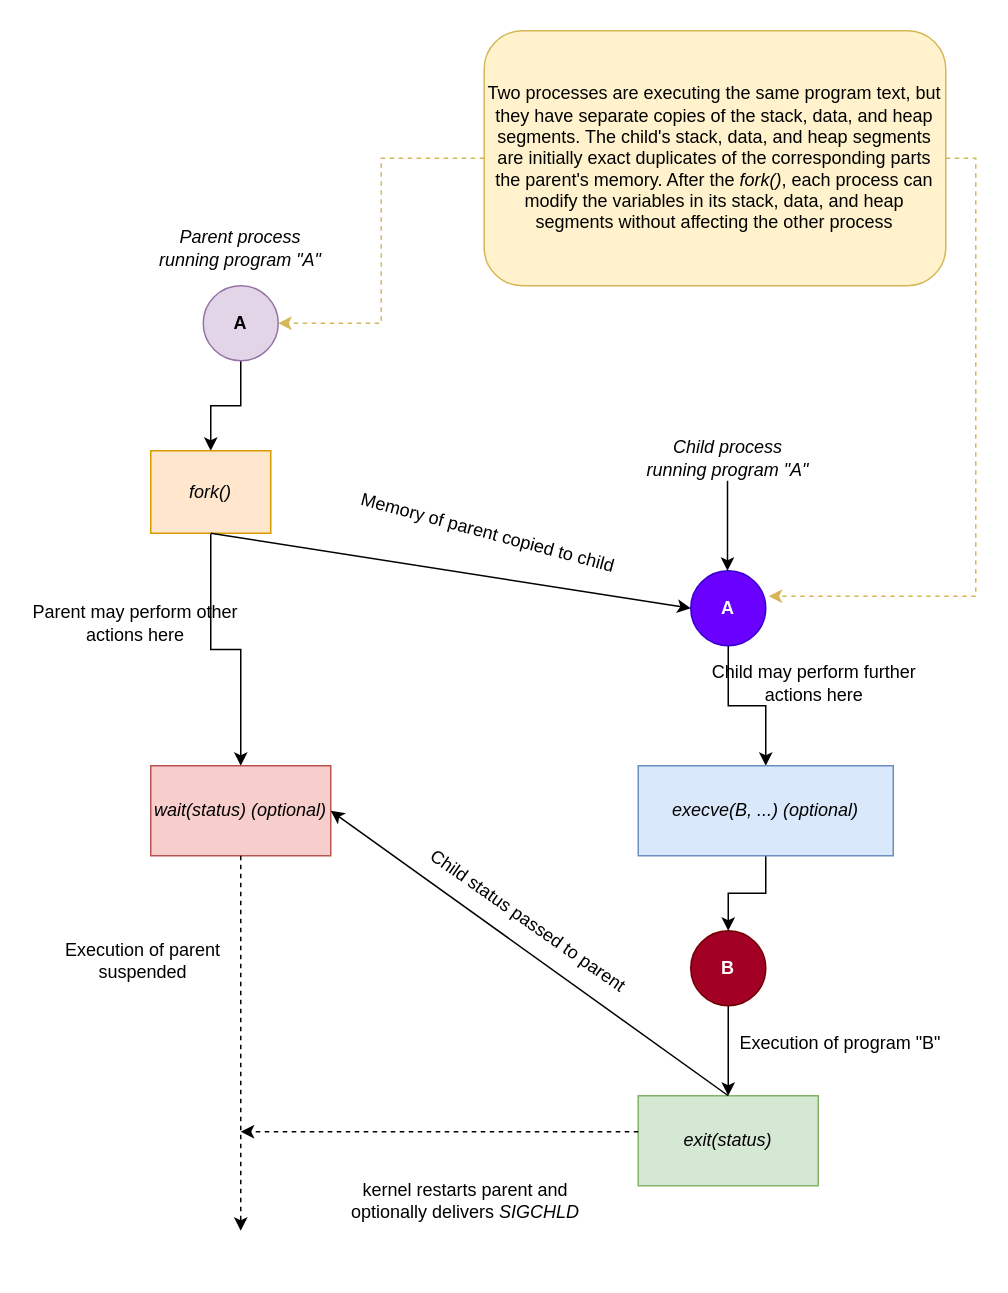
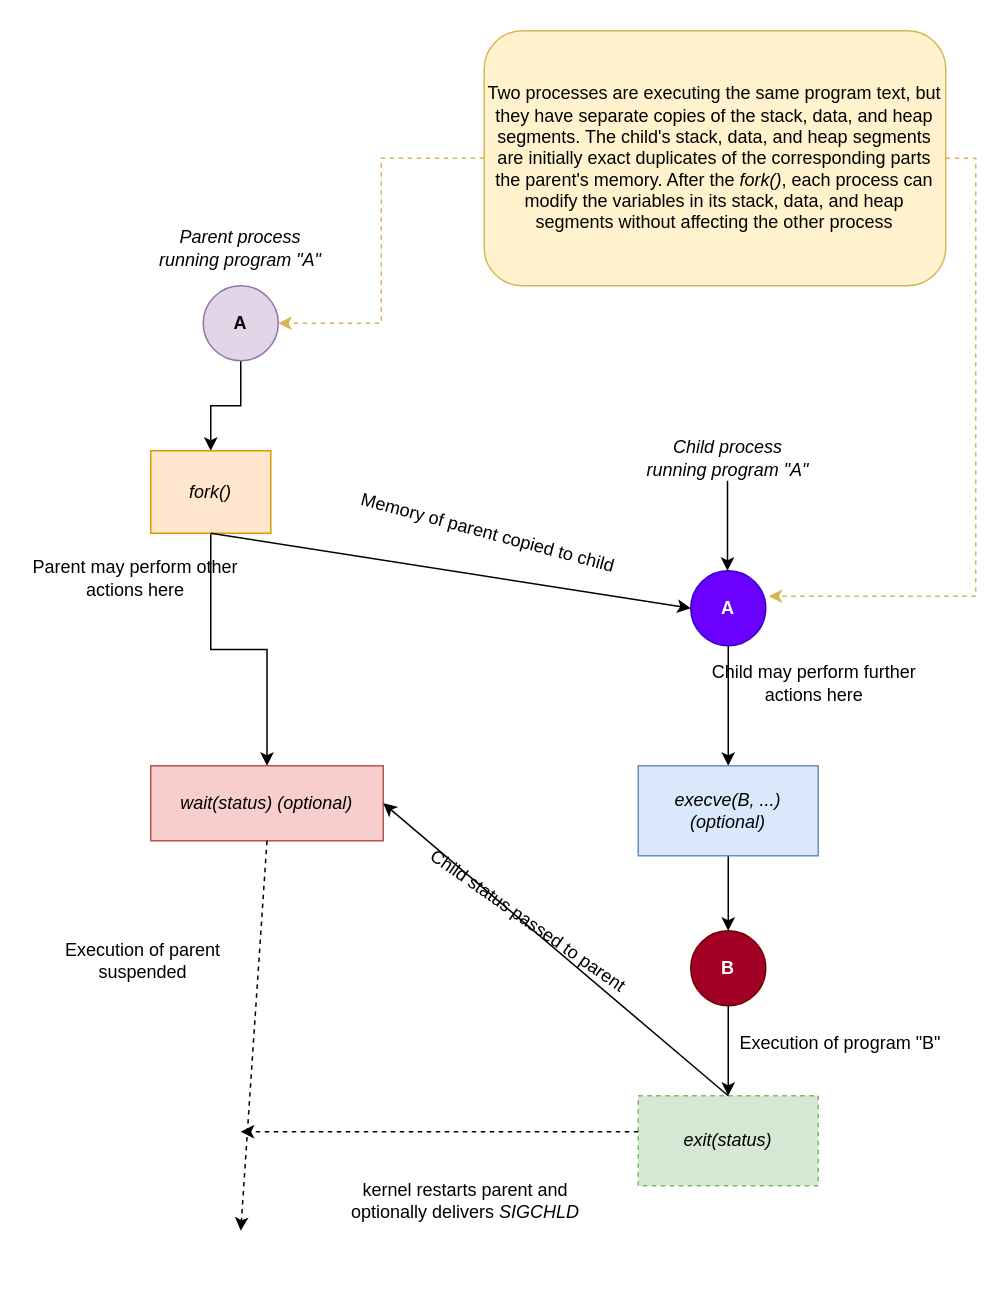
  <mxCell id="0" />
  <mxCell id="1" parent="0" />
  <mxCell id="2" style="edgeStyle=orthogonalEdgeStyle;rounded=0;orthogonalLoop=1;jettySize=auto;html=1;entryX=0.5;entryY=0;entryDx=0;entryDy=0;" edge="1" parent="1" source="3" target="5"><mxGeometry relative="1" as="geometry" /></mxCell>
  <mxCell id="3" value="A" style="ellipse;whiteSpace=wrap;html=1;aspect=fixed;fontStyle=1;fillColor=#e1d5e7;strokeColor=#9673a6;" vertex="1" parent="1"><mxGeometry x="135" y="190" width="50" height="50" as="geometry" /></mxCell>
  <mxCell id="4" style="edgeStyle=orthogonalEdgeStyle;rounded=0;orthogonalLoop=1;jettySize=auto;html=1;exitX=0.5;exitY=1;exitDx=0;exitDy=0;entryX=0.5;entryY=0;entryDx=0;entryDy=0;" edge="1" parent="1" source="5" target="19"><mxGeometry relative="1" as="geometry" /></mxCell>
  <mxCell id="5" value="&lt;i&gt;fork()&lt;/i&gt;" style="rounded=0;whiteSpace=wrap;html=1;fillColor=#ffe6cc;strokeColor=#d79b00;" vertex="1" parent="1"><mxGeometry x="100" y="300" width="80" height="55" as="geometry" /></mxCell>
  <mxCell id="6" value="&lt;i&gt;Parent process running program &quot;A&quot;&lt;/i&gt;" style="text;html=1;align=center;verticalAlign=middle;whiteSpace=wrap;rounded=0;" vertex="1" parent="1"><mxGeometry x="105" y="150" width="110" height="30" as="geometry" /></mxCell>
  <mxCell id="7" style="edgeStyle=orthogonalEdgeStyle;rounded=0;orthogonalLoop=1;jettySize=auto;html=1;exitX=0.5;exitY=1;exitDx=0;exitDy=0;entryX=0.5;entryY=0;entryDx=0;entryDy=0;" edge="1" parent="1" source="8" target="14"><mxGeometry relative="1" as="geometry" /></mxCell>
  <mxCell id="8" value="A" style="ellipse;whiteSpace=wrap;html=1;aspect=fixed;fontStyle=1;fillColor=#6a00ff;strokeColor=#3700CC;fontColor=#ffffff;" vertex="1" parent="1"><mxGeometry x="460" y="380" width="50" height="50" as="geometry" /></mxCell>
  <mxCell id="9" style="edgeStyle=orthogonalEdgeStyle;rounded=0;orthogonalLoop=1;jettySize=auto;html=1;entryX=0.5;entryY=0;entryDx=0;entryDy=0;" edge="1" parent="1"><mxGeometry relative="1" as="geometry"><mxPoint x="484.5" y="320" as="sourcePoint" /><mxPoint x="484.5" y="380" as="targetPoint" /></mxGeometry></mxCell>
  <mxCell id="10" value="&lt;i&gt;Child process running program &quot;A&quot;&lt;/i&gt;" style="text;html=1;align=center;verticalAlign=middle;whiteSpace=wrap;rounded=0;" vertex="1" parent="1"><mxGeometry x="430" y="290" width="110" height="30" as="geometry" /></mxCell>
  <mxCell id="11" value="" style="endArrow=classic;html=1;rounded=0;exitX=0.5;exitY=1;exitDx=0;exitDy=0;entryX=0;entryY=0.5;entryDx=0;entryDy=0;" edge="1" parent="1" source="5" target="8"><mxGeometry width="50" height="50" relative="1" as="geometry"><mxPoint x="340" y="460" as="sourcePoint" /><mxPoint x="390" y="410" as="targetPoint" /></mxGeometry></mxCell>
  <mxCell id="12" value="Memory of parent copied to child" style="text;html=1;align=center;verticalAlign=middle;whiteSpace=wrap;rounded=0;rotation=15;" vertex="1" parent="1"><mxGeometry x="230" y="340" width="190" height="30" as="geometry" /></mxCell>
  <mxCell id="13" style="edgeStyle=orthogonalEdgeStyle;rounded=0;orthogonalLoop=1;jettySize=auto;html=1;exitX=0.5;exitY=1;exitDx=0;exitDy=0;entryX=0.5;entryY=0;entryDx=0;entryDy=0;" edge="1" parent="1" source="14" target="17"><mxGeometry relative="1" as="geometry" /></mxCell>
- <mxCell id="14" value="&lt;i&gt;execve(B, ...) (optional)&lt;/i&gt;" style="rounded=0;whiteSpace=wrap;html=1;fillColor=#dae8fc;strokeColor=#6c8ebf;" vertex="1" parent="1"><mxGeometry x="425" y="510" width="170" height="60" as="geometry" /></mxCell>
+ <mxCell id="14" value="&lt;i&gt;execve(B, ...) (optional)&lt;/i&gt;" style="rounded=0;whiteSpace=wrap;html=1;fillColor=#dae8fc;strokeColor=#6c8ebf;" vertex="1" parent="1"><mxGeometry x="425" y="510" width="120" height="60" as="geometry" /></mxCell>
  <mxCell id="15" value="Child may perform further actions here" style="text;html=1;align=center;verticalAlign=middle;whiteSpace=wrap;rounded=0;" vertex="1" parent="1"><mxGeometry x="465" y="440" width="155" height="30" as="geometry" /></mxCell>
  <mxCell id="16" style="edgeStyle=orthogonalEdgeStyle;rounded=0;orthogonalLoop=1;jettySize=auto;html=1;exitX=0.5;exitY=1;exitDx=0;exitDy=0;" edge="1" parent="1" source="17" target="18"><mxGeometry relative="1" as="geometry" /></mxCell>
  <mxCell id="17" value="B" style="ellipse;whiteSpace=wrap;html=1;aspect=fixed;fontStyle=1;fillColor=#a20025;strokeColor=#6F0000;fontColor=#ffffff;" vertex="1" parent="1"><mxGeometry x="460" y="620" width="50" height="50" as="geometry" /></mxCell>
- <mxCell id="18" value="&lt;i&gt;exit(status)&lt;/i&gt;" style="rounded=0;whiteSpace=wrap;html=1;fillColor=#d5e8d4;strokeColor=#82b366;" vertex="1" parent="1"><mxGeometry x="425" y="730" width="120" height="60" as="geometry" /></mxCell>
- <mxCell id="19" value="&lt;i&gt;wait(status) (optional)&lt;/i&gt;" style="rounded=0;whiteSpace=wrap;html=1;fillColor=#f8cecc;strokeColor=#b85450;" vertex="1" parent="1"><mxGeometry x="100" y="510" width="120" height="60" as="geometry" /></mxCell>
- <mxCell id="20" value="Parent may perform other actions here" style="text;html=1;align=center;verticalAlign=middle;whiteSpace=wrap;rounded=0;" vertex="1" parent="1"><mxGeometry x="20" y="400" width="140" height="30" as="geometry" /></mxCell>
+ <mxCell id="18" value="&lt;i&gt;exit(status)&lt;/i&gt;" style="rounded=0;whiteSpace=wrap;html=1;fillColor=#d5e8d4;strokeColor=#82b366;dashed=1;" vertex="1" parent="1"><mxGeometry x="425" y="730" width="120" height="60" as="geometry" /></mxCell>
+ <mxCell id="19" value="&lt;i&gt;wait(status) (optional)&lt;/i&gt;" style="rounded=0;whiteSpace=wrap;html=1;fillColor=#f8cecc;strokeColor=#b85450;" vertex="1" parent="1"><mxGeometry x="100" y="510" width="155" height="50" as="geometry" /></mxCell>
+ <mxCell id="20" value="Parent may perform other actions here" style="text;html=1;align=center;verticalAlign=middle;whiteSpace=wrap;rounded=0;" vertex="1" parent="1"><mxGeometry x="20" y="370" width="140" height="30" as="geometry" /></mxCell>
  <mxCell id="21" value="" style="endArrow=classic;html=1;rounded=0;entryX=1;entryY=0.5;entryDx=0;entryDy=0;exitX=0.5;exitY=0;exitDx=0;exitDy=0;dashed=0;" edge="1" parent="1" source="18" target="19"><mxGeometry width="50" height="50" relative="1" as="geometry"><mxPoint x="340" y="580" as="sourcePoint" /><mxPoint x="390" y="530" as="targetPoint" /></mxGeometry></mxCell>
  <mxCell id="22" value="Execution of program &quot;B&quot;" style="text;html=1;align=center;verticalAlign=middle;whiteSpace=wrap;rounded=0;" vertex="1" parent="1"><mxGeometry x="490" y="680" width="140" height="30" as="geometry" /></mxCell>
  <mxCell id="23" value="Child status passed to parent" style="text;html=1;align=center;verticalAlign=middle;whiteSpace=wrap;rounded=0;rotation=35;" vertex="1" parent="1"><mxGeometry x="267.29" y="598.6" width="170" height="30" as="geometry" /></mxCell>
  <mxCell id="24" value="" style="endArrow=classic;html=1;rounded=0;exitX=0.5;exitY=1;exitDx=0;exitDy=0;dashed=1;" edge="1" parent="1" source="19"><mxGeometry width="50" height="50" relative="1" as="geometry"><mxPoint x="340" y="580" as="sourcePoint" /><mxPoint x="160" y="820" as="targetPoint" /></mxGeometry></mxCell>
  <mxCell id="25" value="" style="endArrow=classic;html=1;rounded=0;exitX=0;exitY=0.4;exitDx=0;exitDy=0;exitPerimeter=0;dashed=1;" edge="1" parent="1" source="18"><mxGeometry width="50" height="50" relative="1" as="geometry"><mxPoint x="340" y="580" as="sourcePoint" /><mxPoint x="160" y="754" as="targetPoint" /></mxGeometry></mxCell>
  <mxCell id="26" value="Execution of parent suspended" style="text;html=1;align=center;verticalAlign=middle;whiteSpace=wrap;rounded=0;" vertex="1" parent="1"><mxGeometry x="40" y="600" width="110" height="80" as="geometry" /></mxCell>
  <mxCell id="27" value="kernel restarts parent and optionally delivers &lt;i&gt;SIGCHLD&lt;/i&gt;" style="text;html=1;align=center;verticalAlign=middle;whiteSpace=wrap;rounded=0;" vertex="1" parent="1"><mxGeometry x="230" y="760" width="160" height="80" as="geometry" /></mxCell>
  <mxCell id="28" style="edgeStyle=orthogonalEdgeStyle;rounded=0;orthogonalLoop=1;jettySize=auto;html=1;exitX=0;exitY=0.5;exitDx=0;exitDy=0;entryX=1;entryY=0.5;entryDx=0;entryDy=0;dashed=1;fillColor=#fff2cc;strokeColor=#d6b656;" edge="1" parent="1" source="29" target="3"><mxGeometry relative="1" as="geometry" /></mxCell>
  <mxCell id="29" value="Two processes are executing the same program text, but they have separate copies of the stack, data, and heap segments. The child's stack, data, and heap segments are initially exact duplicates of the corresponding parts the parent's memory. After the &lt;i&gt;fork()&lt;/i&gt;, each process can modify the variables in its stack, data, and heap segments without affecting the other process " style="rounded=1;whiteSpace=wrap;html=1;fillColor=#fff2cc;strokeColor=#d6b656;" vertex="1" parent="1"><mxGeometry x="322.29" y="20" width="307.71" height="170" as="geometry" /></mxCell>
  <mxCell id="30" style="edgeStyle=orthogonalEdgeStyle;rounded=0;orthogonalLoop=1;jettySize=auto;html=1;exitX=1;exitY=0.5;exitDx=0;exitDy=0;entryX=1.04;entryY=0.34;entryDx=0;entryDy=0;entryPerimeter=0;fillColor=#fff2cc;strokeColor=#d6b656;dashed=1;" edge="1" parent="1" source="29" target="8"><mxGeometry relative="1" as="geometry"><Array as="points"><mxPoint x="650" y="105" /><mxPoint x="650" y="397" /></Array></mxGeometry></mxCell>
